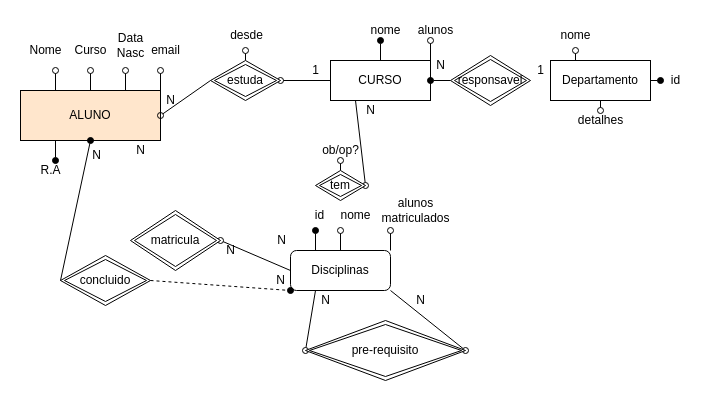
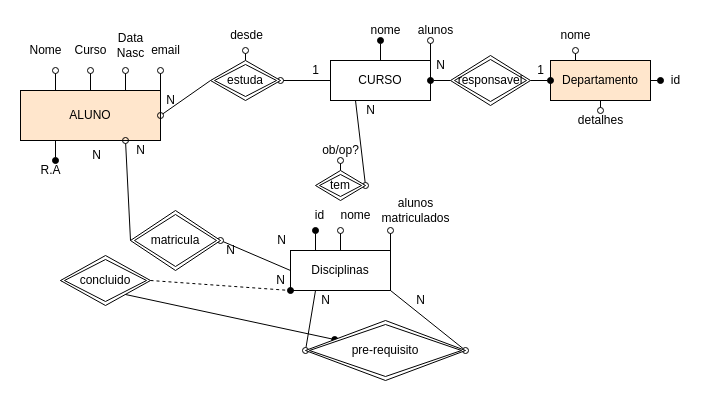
  <mxCell id="0" />
  <mxCell id="1" parent="0" />
  <mxCell id="2" style="rounded=1;orthogonalLoop=1;jettySize=auto;html=1;exitX=0.25;exitY=0;exitDx=0;exitDy=0;strokeColor=#000000;endArrow=oval;endFill=0;" edge="1" parent="1" source="7"><mxGeometry relative="1" as="geometry"><mxPoint x="55" y="70" as="targetPoint" /></mxGeometry></mxCell>
  <mxCell id="3" style="edgeStyle=none;rounded=1;orthogonalLoop=1;jettySize=auto;html=1;exitX=0.5;exitY=0;exitDx=0;exitDy=0;endArrow=oval;endFill=0;strokeColor=#000000;" edge="1" parent="1" source="7"><mxGeometry relative="1" as="geometry"><mxPoint x="90" y="70" as="targetPoint" /></mxGeometry></mxCell>
  <mxCell id="4" style="edgeStyle=none;rounded=1;orthogonalLoop=1;jettySize=auto;html=1;exitX=0.75;exitY=0;exitDx=0;exitDy=0;endArrow=oval;endFill=0;strokeColor=#000000;" edge="1" parent="1" source="7"><mxGeometry relative="1" as="geometry"><mxPoint x="125" y="70" as="targetPoint" /></mxGeometry></mxCell>
  <mxCell id="5" style="edgeStyle=none;rounded=1;orthogonalLoop=1;jettySize=auto;html=1;exitX=1;exitY=0;exitDx=0;exitDy=0;endArrow=oval;endFill=0;strokeColor=#000000;" edge="1" parent="1" source="7"><mxGeometry relative="1" as="geometry"><mxPoint x="160" y="70" as="targetPoint" /></mxGeometry></mxCell>
  <mxCell id="6" style="edgeStyle=none;rounded=1;orthogonalLoop=1;jettySize=auto;html=1;exitX=0.25;exitY=1;exitDx=0;exitDy=0;endArrow=oval;endFill=1;strokeColor=#000000;" edge="1" parent="1" source="7"><mxGeometry relative="1" as="geometry"><mxPoint x="55" y="160" as="targetPoint" /></mxGeometry></mxCell>
  <mxCell id="7" value="&lt;div&gt;ALUNO&lt;/div&gt;" style="whiteSpace=wrap;html=1;align=center;fillColor=#ffe6cc;" vertex="1" parent="1"><mxGeometry x="20" y="90" width="140" height="50" as="geometry" /></mxCell>
  <mxCell id="8" value="&lt;div&gt;Nome&lt;/div&gt;" style="text;html=1;align=center;verticalAlign=middle;resizable=0;points=[];autosize=1;" vertex="1" parent="1"><mxGeometry x="20" y="40" width="50" height="20" as="geometry" /></mxCell>
  <mxCell id="9" value="&lt;div&gt;Curso&lt;/div&gt;" style="text;html=1;align=center;verticalAlign=middle;resizable=0;points=[];autosize=1;" vertex="1" parent="1"><mxGeometry x="65" y="40" width="50" height="20" as="geometry" /></mxCell>
  <mxCell id="10" value="&lt;div&gt;Data&lt;/div&gt;&lt;div&gt;Nasc&lt;/div&gt;" style="text;html=1;align=center;verticalAlign=middle;resizable=0;points=[];autosize=1;" vertex="1" parent="1"><mxGeometry x="110" y="30" width="40" height="30" as="geometry" /></mxCell>
  <mxCell id="11" value="&lt;div&gt;email&lt;/div&gt;" style="text;html=1;align=center;verticalAlign=middle;resizable=0;points=[];autosize=1;" vertex="1" parent="1"><mxGeometry x="140" y="40" width="50" height="20" as="geometry" /></mxCell>
  <mxCell id="12" value="R.A" style="text;html=1;align=center;verticalAlign=middle;resizable=0;points=[];autosize=1;" vertex="1" parent="1"><mxGeometry x="30" y="160" width="40" height="20" as="geometry" /></mxCell>
  <mxCell id="13" style="edgeStyle=none;rounded=1;orthogonalLoop=1;jettySize=auto;html=1;exitX=0.5;exitY=0;exitDx=0;exitDy=0;endArrow=oval;endFill=1;strokeColor=#000000;" edge="1" parent="1" source="17"><mxGeometry relative="1" as="geometry"><mxPoint x="380" y="40" as="targetPoint" /></mxGeometry></mxCell>
  <mxCell id="14" style="edgeStyle=none;rounded=1;orthogonalLoop=1;jettySize=auto;html=1;exitX=1;exitY=0;exitDx=0;exitDy=0;endArrow=oval;endFill=0;strokeColor=#000000;" edge="1" parent="1" source="17"><mxGeometry relative="1" as="geometry"><mxPoint x="430" y="40" as="targetPoint" /></mxGeometry></mxCell>
  <mxCell id="15" style="edgeStyle=none;rounded=1;orthogonalLoop=1;jettySize=auto;html=1;exitX=0;exitY=0.5;exitDx=0;exitDy=0;entryX=1;entryY=0.5;entryDx=0;entryDy=0;endArrow=oval;endFill=0;strokeColor=#000000;" edge="1" parent="1" source="17" target="32"><mxGeometry relative="1" as="geometry" /></mxCell>
  <mxCell id="16" style="edgeStyle=none;rounded=1;orthogonalLoop=1;jettySize=auto;html=1;exitX=0.25;exitY=1;exitDx=0;exitDy=0;entryX=1;entryY=0.5;entryDx=0;entryDy=0;endArrow=oval;endFill=0;strokeColor=#000000;" edge="1" parent="1" source="17" target="34"><mxGeometry relative="1" as="geometry" /></mxCell>
  <mxCell id="17" value="&lt;div&gt;CURSO&lt;/div&gt;" style="whiteSpace=wrap;html=1;align=center;" vertex="1" parent="1"><mxGeometry x="330" y="60" width="100" height="40" as="geometry" /></mxCell>
  <mxCell id="18" value="nome" style="text;html=1;align=center;verticalAlign=middle;resizable=0;points=[];autosize=1;" vertex="1" parent="1"><mxGeometry x="360" y="20" width="50" height="20" as="geometry" /></mxCell>
  <mxCell id="19" value="&lt;div&gt;alunos&lt;/div&gt;" style="text;html=1;align=center;verticalAlign=middle;resizable=0;points=[];autosize=1;" vertex="1" parent="1"><mxGeometry x="410" y="20" width="50" height="20" as="geometry" /></mxCell>
  <mxCell id="20" style="edgeStyle=none;rounded=1;orthogonalLoop=1;jettySize=auto;html=1;exitX=0.25;exitY=0;exitDx=0;exitDy=0;endArrow=oval;endFill=1;strokeColor=#000000;" edge="1" parent="1" source="26"><mxGeometry relative="1" as="geometry"><mxPoint x="315" y="230" as="targetPoint" /></mxGeometry></mxCell>
  <mxCell id="21" style="edgeStyle=none;rounded=1;orthogonalLoop=1;jettySize=auto;html=1;exitX=0.5;exitY=0;exitDx=0;exitDy=0;endArrow=oval;endFill=0;strokeColor=#000000;" edge="1" parent="1" source="26"><mxGeometry relative="1" as="geometry"><mxPoint x="340" y="230" as="targetPoint" /></mxGeometry></mxCell>
  <mxCell id="22" style="edgeStyle=none;rounded=1;orthogonalLoop=1;jettySize=auto;html=1;exitX=1;exitY=0;exitDx=0;exitDy=0;endArrow=oval;endFill=0;strokeColor=#000000;" edge="1" parent="1" source="26"><mxGeometry relative="1" as="geometry"><mxPoint x="390" y="230" as="targetPoint" /></mxGeometry></mxCell>
  <mxCell id="23" style="edgeStyle=none;rounded=1;orthogonalLoop=1;jettySize=auto;html=1;exitX=0;exitY=0.5;exitDx=0;exitDy=0;entryX=1;entryY=0.5;entryDx=0;entryDy=0;endArrow=oval;endFill=0;strokeColor=#000000;" edge="1" parent="1" source="26" target="36"><mxGeometry relative="1" as="geometry" /></mxCell>
  <mxCell id="24" style="edgeStyle=none;rounded=1;orthogonalLoop=1;jettySize=auto;html=1;exitX=1;exitY=1;exitDx=0;exitDy=0;entryX=1;entryY=0.5;entryDx=0;entryDy=0;endArrow=oval;endFill=0;strokeColor=#000000;" edge="1" parent="1" source="26" target="62"><mxGeometry relative="1" as="geometry" /></mxCell>
  <mxCell id="25" style="edgeStyle=none;rounded=1;orthogonalLoop=1;jettySize=auto;html=1;exitX=0.25;exitY=1;exitDx=0;exitDy=0;entryX=0;entryY=0.5;entryDx=0;entryDy=0;endArrow=oval;endFill=0;strokeColor=#000000;" edge="1" parent="1" source="26" target="62"><mxGeometry relative="1" as="geometry" /></mxCell>
- <mxCell id="26" value="Disciplinas" style="whiteSpace=wrap;html=1;align=center;rounded=1;" vertex="1" parent="1"><mxGeometry x="290" y="250" width="100" height="40" as="geometry" /></mxCell>
+ <mxCell id="26" value="Disciplinas" style="whiteSpace=wrap;html=1;align=center;" vertex="1" parent="1"><mxGeometry x="290" y="250" width="100" height="40" as="geometry" /></mxCell>
  <mxCell id="27" value="&lt;div&gt;id&lt;/div&gt;" style="text;html=1;align=center;verticalAlign=middle;resizable=0;points=[];autosize=1;" vertex="1" parent="1"><mxGeometry x="304" y="205" width="30" height="20" as="geometry" /></mxCell>
  <mxCell id="28" value="&lt;div&gt;nome&lt;/div&gt;" style="text;html=1;align=center;verticalAlign=middle;resizable=0;points=[];autosize=1;" vertex="1" parent="1"><mxGeometry x="330" y="205" width="50" height="20" as="geometry" /></mxCell>
  <mxCell id="29" value="&lt;div&gt;alunos &lt;br&gt;&lt;/div&gt;&lt;div&gt;matriculados&lt;/div&gt;" style="text;html=1;align=center;verticalAlign=middle;resizable=0;points=[];autosize=1;" vertex="1" parent="1"><mxGeometry x="370" y="195" width="90" height="30" as="geometry" /></mxCell>
  <mxCell id="30" style="edgeStyle=none;rounded=1;orthogonalLoop=1;jettySize=auto;html=1;exitX=0;exitY=0.5;exitDx=0;exitDy=0;entryX=1;entryY=0.5;entryDx=0;entryDy=0;endArrow=oval;endFill=0;strokeColor=#000000;" edge="1" parent="1" source="32" target="7"><mxGeometry relative="1" as="geometry" /></mxCell>
  <mxCell id="31" style="edgeStyle=none;rounded=1;orthogonalLoop=1;jettySize=auto;html=1;exitX=0.5;exitY=0;exitDx=0;exitDy=0;endArrow=oval;endFill=0;strokeColor=#000000;" edge="1" parent="1" source="32"><mxGeometry relative="1" as="geometry"><mxPoint x="245" y="50" as="targetPoint" /></mxGeometry></mxCell>
  <mxCell id="32" value="&lt;div&gt;estuda&lt;/div&gt;" style="shape=rhombus;double=1;perimeter=rhombusPerimeter;whiteSpace=wrap;html=1;align=center;" vertex="1" parent="1"><mxGeometry x="210" y="60" width="70" height="40" as="geometry" /></mxCell>
  <mxCell id="33" style="edgeStyle=none;rounded=1;orthogonalLoop=1;jettySize=auto;html=1;exitX=0.5;exitY=0;exitDx=0;exitDy=0;endArrow=oval;endFill=0;strokeColor=#000000;" edge="1" parent="1" source="34"><mxGeometry relative="1" as="geometry"><mxPoint x="340" y="160" as="targetPoint" /></mxGeometry></mxCell>
  <mxCell id="34" value="&lt;div&gt;tem&lt;/div&gt;" style="shape=rhombus;double=1;perimeter=rhombusPerimeter;whiteSpace=wrap;html=1;align=center;" vertex="1" parent="1"><mxGeometry x="315" y="170" width="50" height="30" as="geometry" /></mxCell>
+ <mxCell id="35" style="edgeStyle=none;rounded=1;orthogonalLoop=1;jettySize=auto;html=1;exitX=0;exitY=0.5;exitDx=0;exitDy=0;entryX=0.75;entryY=1;entryDx=0;entryDy=0;endArrow=oval;endFill=0;strokeColor=#000000;" edge="1" parent="1" source="36" target="7"><mxGeometry relative="1" as="geometry" /></mxCell>
  <mxCell id="36" value="matricula" style="shape=rhombus;double=1;perimeter=rhombusPerimeter;whiteSpace=wrap;html=1;align=center;" vertex="1" parent="1"><mxGeometry x="130" y="210" width="90" height="60" as="geometry" /></mxCell>
  <mxCell id="37" style="edgeStyle=none;rounded=1;orthogonalLoop=1;jettySize=auto;html=1;exitX=0.25;exitY=0;exitDx=0;exitDy=0;endArrow=oval;endFill=0;strokeColor=#000000;" edge="1" parent="1" source="40"><mxGeometry relative="1" as="geometry"><mxPoint x="575" y="50" as="targetPoint" /></mxGeometry></mxCell>
  <mxCell id="38" style="edgeStyle=none;rounded=1;orthogonalLoop=1;jettySize=auto;html=1;exitX=1;exitY=0.5;exitDx=0;exitDy=0;endArrow=oval;endFill=1;strokeColor=#000000;" edge="1" parent="1" source="40"><mxGeometry relative="1" as="geometry"><mxPoint x="660" y="80" as="targetPoint" /></mxGeometry></mxCell>
  <mxCell id="39" style="edgeStyle=none;rounded=1;orthogonalLoop=1;jettySize=auto;html=1;exitX=0.5;exitY=1;exitDx=0;exitDy=0;endArrow=oval;endFill=0;strokeColor=#000000;" edge="1" parent="1" source="40"><mxGeometry relative="1" as="geometry"><mxPoint x="600" y="110" as="targetPoint" /></mxGeometry></mxCell>
- <mxCell id="40" value="&lt;div&gt;Departamento&lt;/div&gt;" style="whiteSpace=wrap;html=1;align=center;" vertex="1" parent="1"><mxGeometry x="550" y="60" width="100" height="40" as="geometry" /></mxCell>
+ <mxCell id="40" value="&lt;div&gt;Departamento&lt;/div&gt;" style="whiteSpace=wrap;html=1;align=center;fillColor=#ffe6cc;" vertex="1" parent="1"><mxGeometry x="550" y="60" width="100" height="40" as="geometry" /></mxCell>
  <mxCell id="41" value="desde" style="text;html=1;align=center;verticalAlign=middle;resizable=0;points=[];autosize=1;" vertex="1" parent="1"><mxGeometry x="221" y="25" width="50" height="20" as="geometry" /></mxCell>
  <mxCell id="42" value="&lt;div&gt;nome&lt;/div&gt;" style="text;html=1;align=center;verticalAlign=middle;resizable=0;points=[];autosize=1;" vertex="1" parent="1"><mxGeometry x="550" y="25" width="50" height="20" as="geometry" /></mxCell>
  <mxCell id="43" value="&lt;div&gt;id&lt;/div&gt;" style="text;html=1;align=center;verticalAlign=middle;resizable=0;points=[];autosize=1;" vertex="1" parent="1"><mxGeometry x="660" y="70" width="30" height="20" as="geometry" /></mxCell>
  <mxCell id="44" style="edgeStyle=none;rounded=1;orthogonalLoop=1;jettySize=auto;html=1;exitX=0;exitY=0.5;exitDx=0;exitDy=0;entryX=1;entryY=0.5;entryDx=0;entryDy=0;endArrow=oval;endFill=1;strokeColor=#000000;" edge="1" parent="1" source="46" target="17"><mxGeometry relative="1" as="geometry" /></mxCell>
+ <mxCell id="45" style="edgeStyle=none;rounded=1;orthogonalLoop=1;jettySize=auto;html=1;exitX=1;exitY=0.5;exitDx=0;exitDy=0;entryX=0;entryY=0.5;entryDx=0;entryDy=0;endArrow=oval;endFill=1;strokeColor=#000000;" edge="1" parent="1" source="46" target="40"><mxGeometry relative="1" as="geometry" /></mxCell>
  <mxCell id="46" value="&lt;div&gt;responsavel&lt;/div&gt;" style="shape=rhombus;double=1;perimeter=rhombusPerimeter;whiteSpace=wrap;html=1;align=center;" vertex="1" parent="1"><mxGeometry x="450" y="55" width="80" height="50" as="geometry" /></mxCell>
  <mxCell id="47" style="edgeStyle=none;rounded=1;orthogonalLoop=1;jettySize=auto;html=1;exitX=1;exitY=0.5;exitDx=0;exitDy=0;entryX=0;entryY=1;entryDx=0;entryDy=0;endArrow=oval;endFill=1;strokeColor=#000000;dashed=1;" edge="1" parent="1" source="49" target="26"><mxGeometry relative="1" as="geometry" /></mxCell>
- <mxCell id="48" style="edgeStyle=none;rounded=1;orthogonalLoop=1;jettySize=auto;html=1;exitX=0;exitY=0.5;exitDx=0;exitDy=0;entryX=0.5;entryY=1;entryDx=0;entryDy=0;endArrow=oval;endFill=1;strokeColor=#000000;" edge="1" parent="1" source="49" target="7"><mxGeometry relative="1" as="geometry" /></mxCell>
+ <mxCell id="48" style="edgeStyle=none;rounded=1;orthogonalLoop=1;jettySize=auto;html=1;exitX=0;exitY=0.5;exitDx=0;exitDy=0;endArrow=oval;endFill=1;strokeColor=#000000;" edge="1" parent="1" source="49" target="62"><mxGeometry relative="1" as="geometry" /></mxCell>
  <mxCell id="49" value="concluido" style="shape=rhombus;double=1;perimeter=rhombusPerimeter;whiteSpace=wrap;html=1;align=center;" vertex="1" parent="1"><mxGeometry x="60" y="255" width="90" height="50" as="geometry" /></mxCell>
  <mxCell id="50" value="N" style="text;html=1;align=center;verticalAlign=middle;resizable=0;points=[];autosize=1;" vertex="1" parent="1"><mxGeometry x="86" y="145" width="20" height="20" as="geometry" /></mxCell>
  <mxCell id="51" value="N" style="text;html=1;align=center;verticalAlign=middle;resizable=0;points=[];autosize=1;" vertex="1" parent="1"><mxGeometry x="270" y="270" width="20" height="20" as="geometry" /></mxCell>
  <mxCell id="52" value="N" style="text;html=1;align=center;verticalAlign=middle;resizable=0;points=[];autosize=1;" vertex="1" parent="1"><mxGeometry x="220" y="240" width="20" height="20" as="geometry" /></mxCell>
  <mxCell id="53" value="N" style="text;html=1;align=center;verticalAlign=middle;resizable=0;points=[];autosize=1;" vertex="1" parent="1"><mxGeometry x="130" y="140" width="20" height="20" as="geometry" /></mxCell>
  <mxCell id="54" value="N" style="text;html=1;align=center;verticalAlign=middle;resizable=0;points=[];autosize=1;" vertex="1" parent="1"><mxGeometry x="160" y="90" width="20" height="20" as="geometry" /></mxCell>
  <mxCell id="55" value="1" style="text;html=1;align=center;verticalAlign=middle;resizable=0;points=[];autosize=1;" vertex="1" parent="1"><mxGeometry x="305" y="60" width="20" height="20" as="geometry" /></mxCell>
  <mxCell id="56" value="detalhes" style="text;html=1;align=center;verticalAlign=middle;resizable=0;points=[];autosize=1;" vertex="1" parent="1"><mxGeometry x="570" y="110" width="60" height="20" as="geometry" /></mxCell>
  <mxCell id="57" value="N" style="text;html=1;align=center;verticalAlign=middle;resizable=0;points=[];autosize=1;" vertex="1" parent="1"><mxGeometry x="430" y="55" width="20" height="20" as="geometry" /></mxCell>
  <mxCell id="58" value="1" style="text;html=1;align=center;verticalAlign=middle;resizable=0;points=[];autosize=1;" vertex="1" parent="1"><mxGeometry x="530" y="60" width="20" height="20" as="geometry" /></mxCell>
  <mxCell id="59" value="ob/op?" style="text;html=1;align=center;verticalAlign=middle;resizable=0;points=[];autosize=1;" vertex="1" parent="1"><mxGeometry x="315" y="140" width="50" height="20" as="geometry" /></mxCell>
  <mxCell id="60" value="N" style="text;html=1;align=center;verticalAlign=middle;resizable=0;points=[];autosize=1;" vertex="1" parent="1"><mxGeometry x="360" y="100" width="20" height="20" as="geometry" /></mxCell>
  <mxCell id="61" value="N" style="text;html=1;align=center;verticalAlign=middle;resizable=0;points=[];autosize=1;" vertex="1" parent="1"><mxGeometry x="271" y="230" width="20" height="20" as="geometry" /></mxCell>
  <mxCell id="62" value="pre-requisito" style="shape=rhombus;double=1;perimeter=rhombusPerimeter;whiteSpace=wrap;html=1;align=center;" vertex="1" parent="1"><mxGeometry x="305" y="320" width="160" height="60" as="geometry" /></mxCell>
  <mxCell id="63" value="N" style="text;html=1;align=center;verticalAlign=middle;resizable=0;points=[];autosize=1;" vertex="1" parent="1"><mxGeometry x="410" y="290" width="20" height="20" as="geometry" /></mxCell>
  <mxCell id="64" value="N" style="text;html=1;align=center;verticalAlign=middle;resizable=0;points=[];autosize=1;" vertex="1" parent="1"><mxGeometry x="315" y="290" width="20" height="20" as="geometry" /></mxCell>
